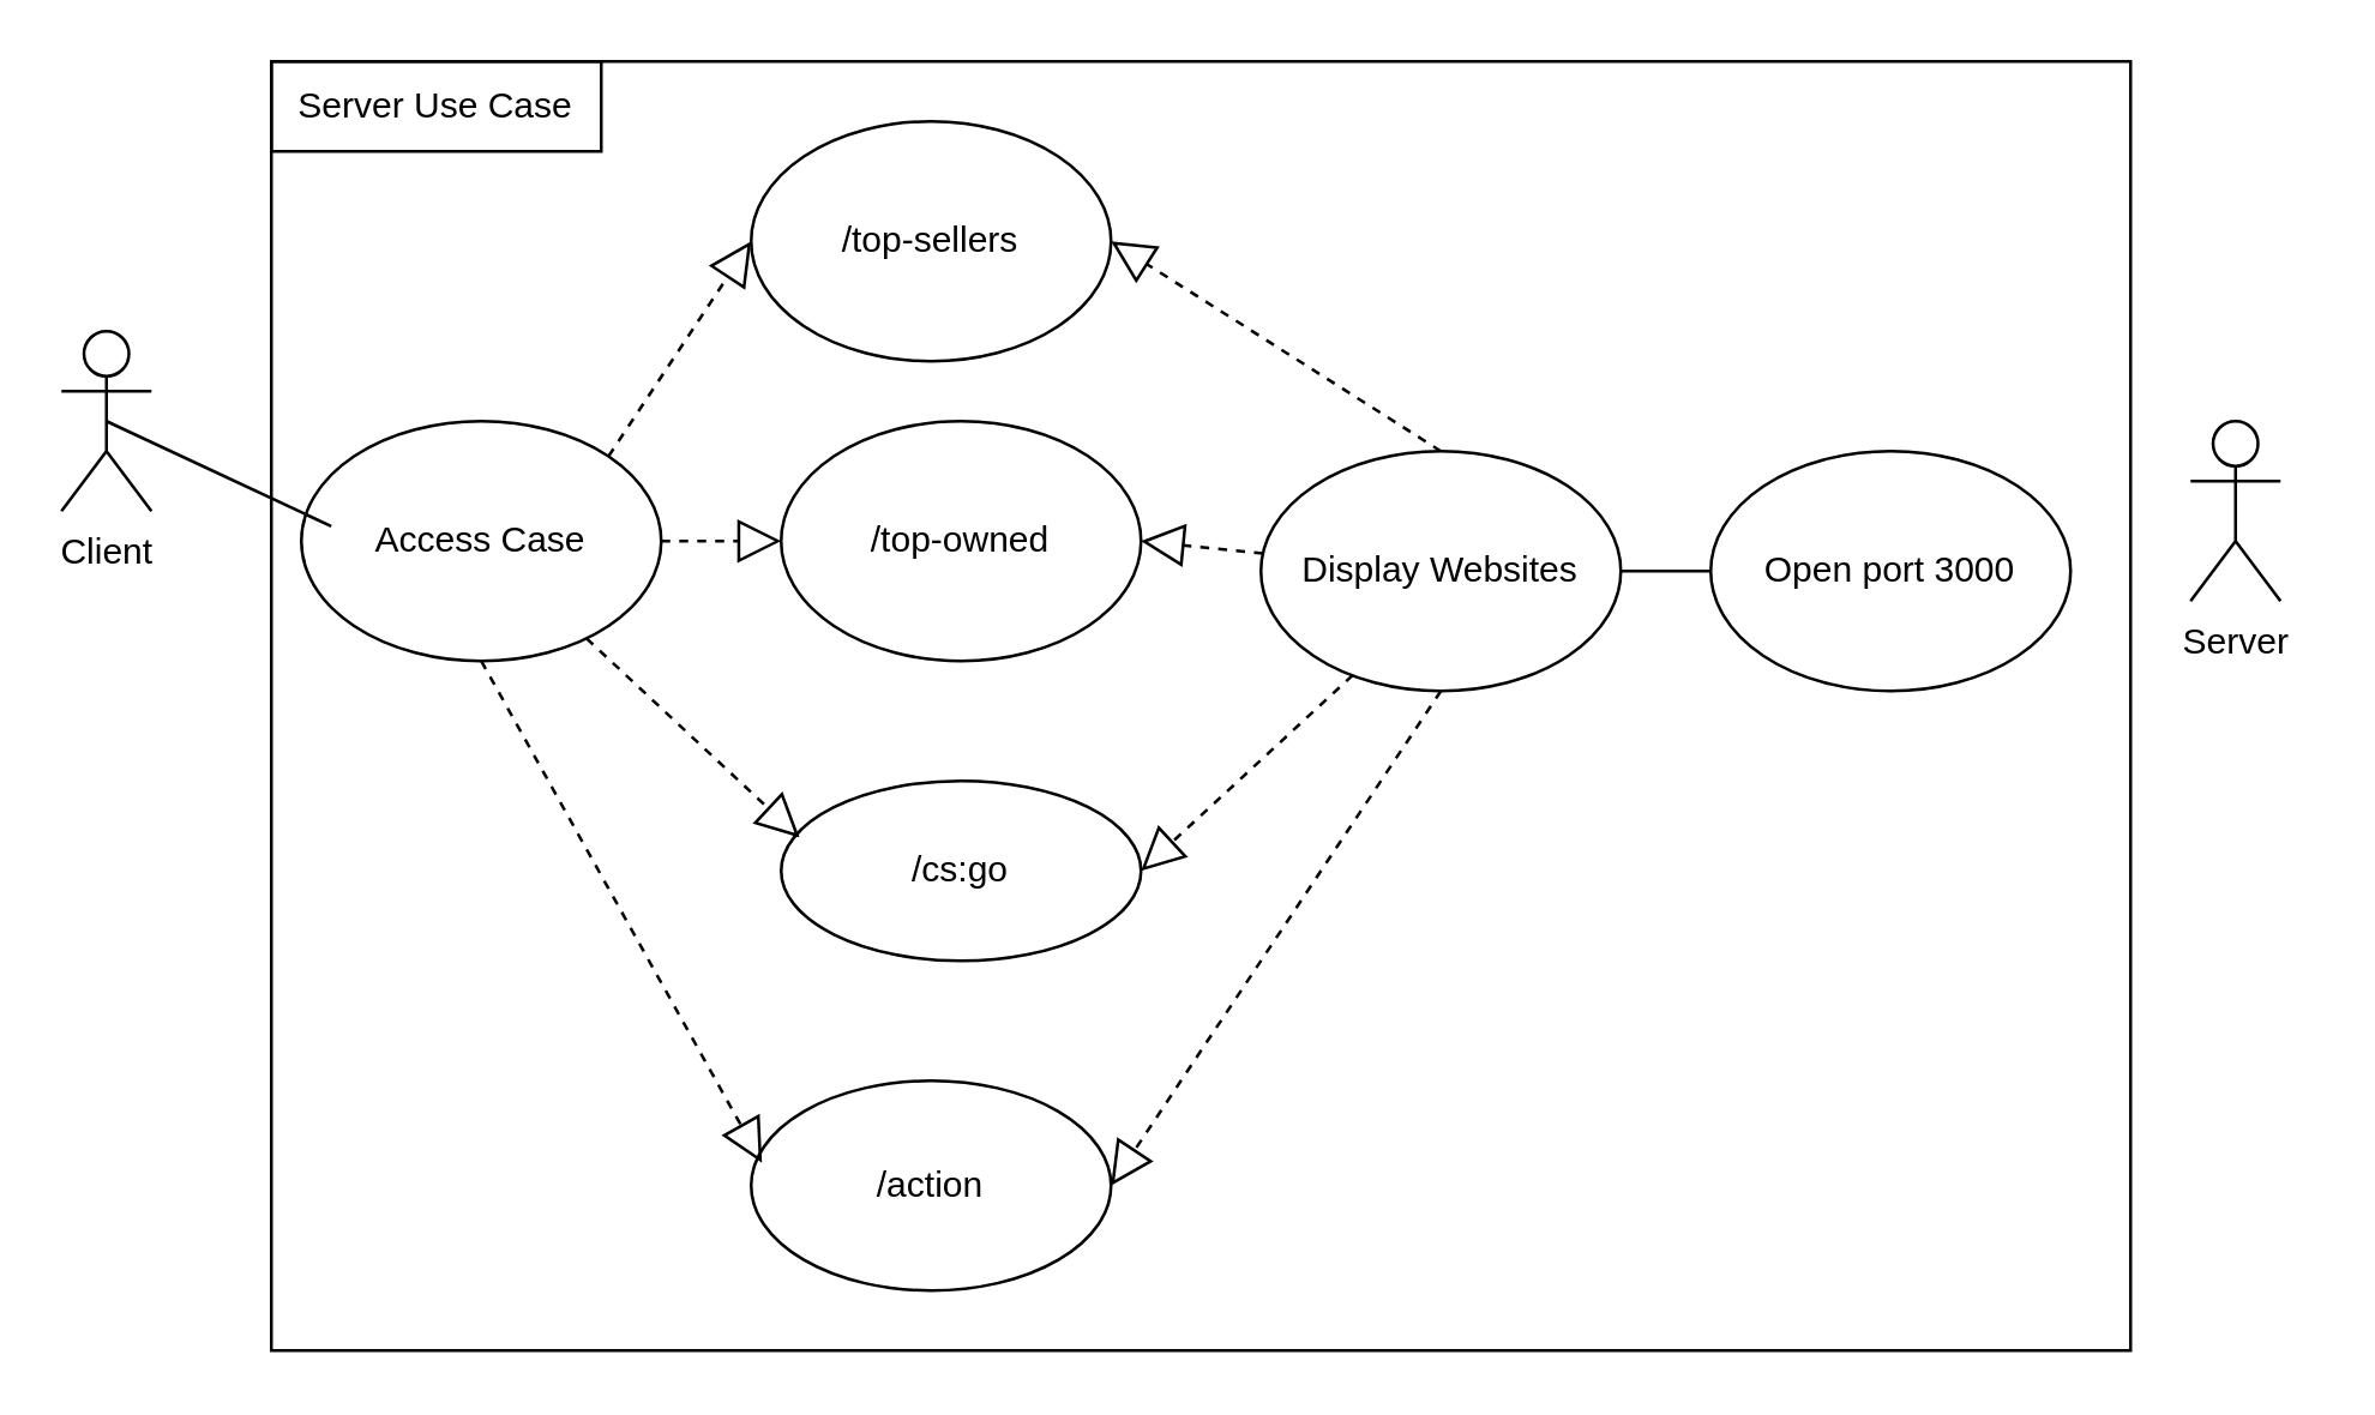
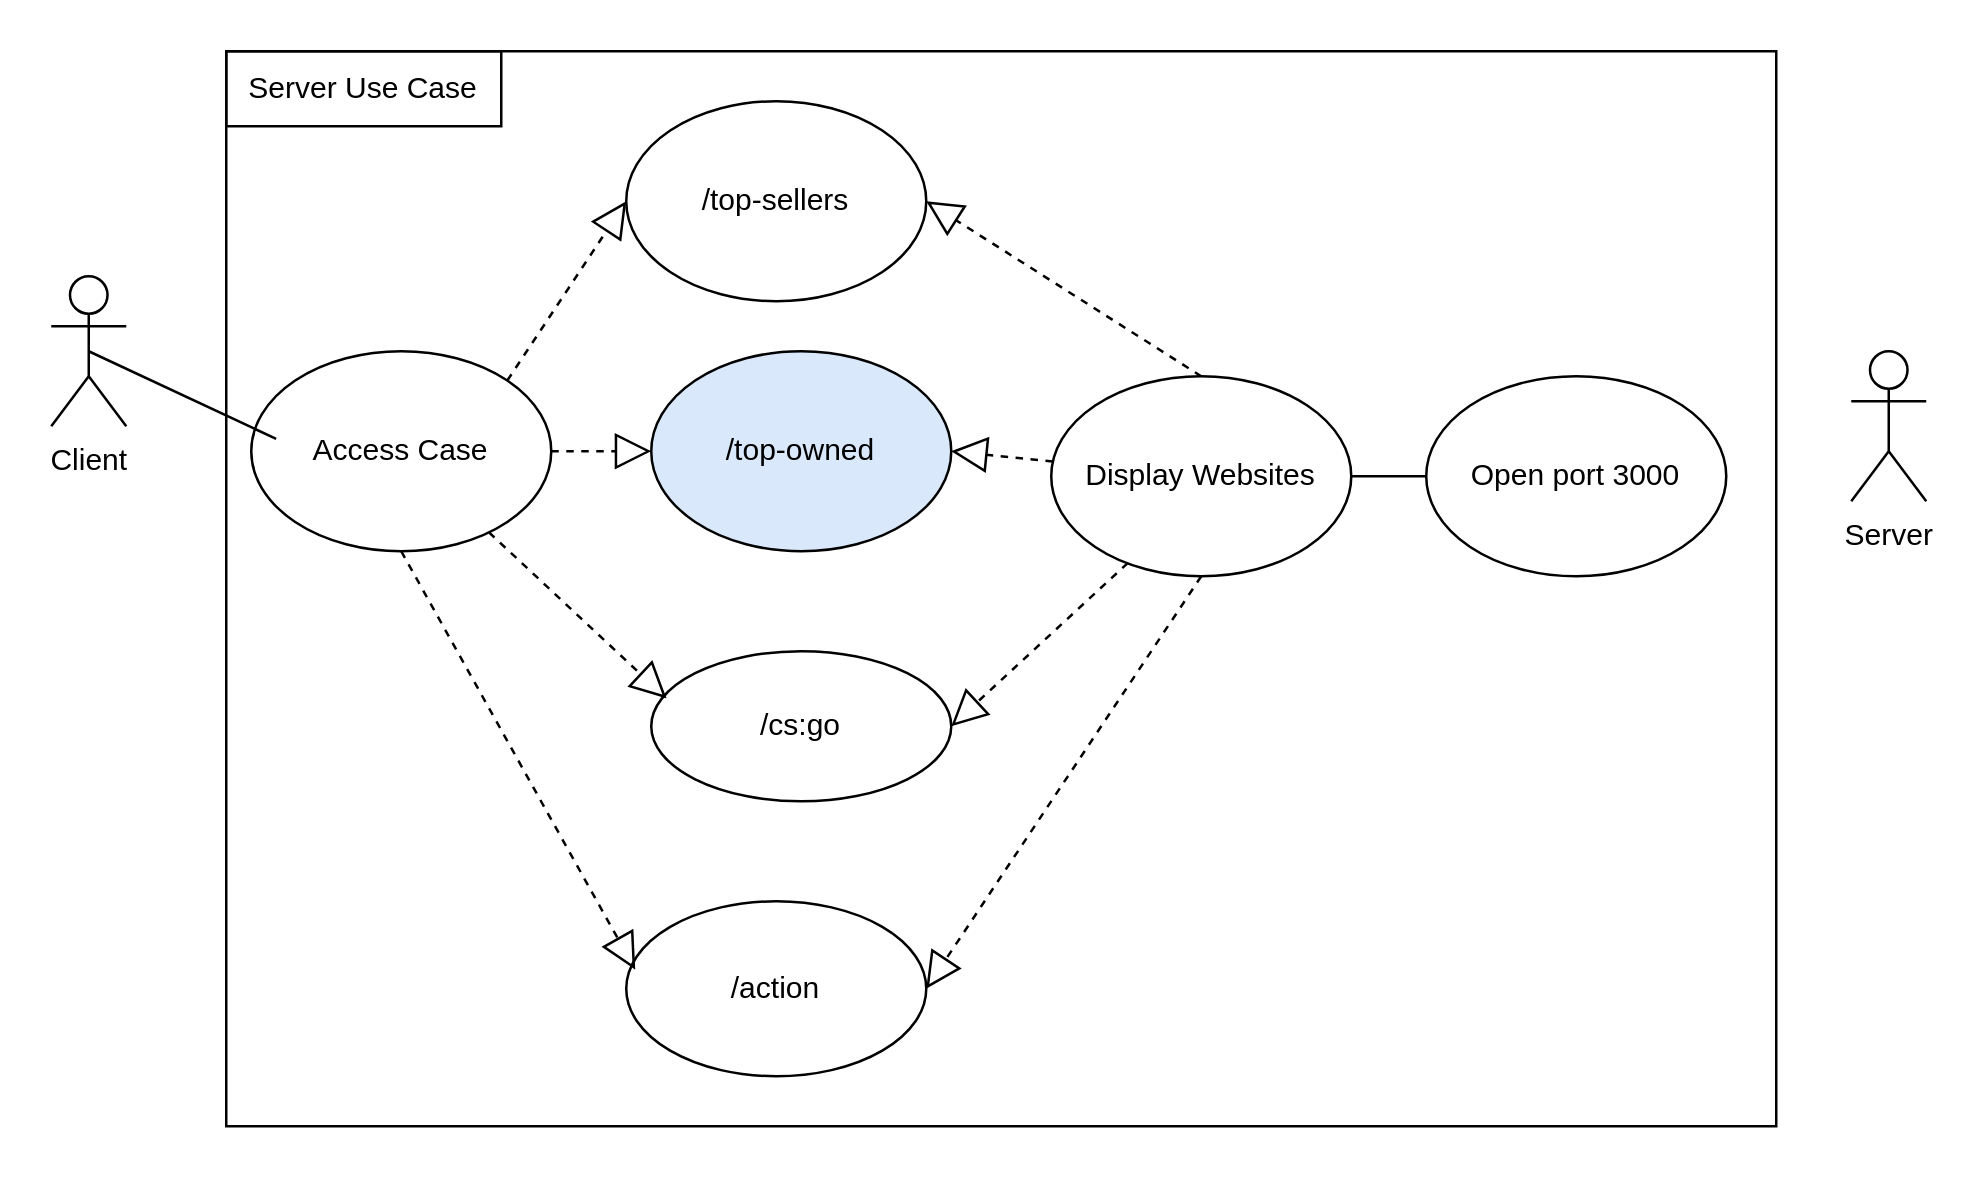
  <mxCell id="0" />
  <mxCell id="1" parent="0" />
  <mxCell id="2" value="" style="rounded=0;whiteSpace=wrap;html=1;" parent="1" vertex="1"><mxGeometry x="90" y="20" width="620" height="430" as="geometry" /></mxCell>
  <mxCell id="3" value="/action" style="ellipse;whiteSpace=wrap;html=1;" parent="1" vertex="1"><mxGeometry x="250" y="360" width="120" height="70" as="geometry" /></mxCell>
  <mxCell id="4" value="Server Use Case" style="text;html=1;strokeColor=#000000;fillColor=none;align=center;verticalAlign=middle;whiteSpace=wrap;rounded=0;shadow=0;" parent="1" vertex="1"><mxGeometry x="90" y="20" width="110" height="30" as="geometry" /></mxCell>
  <mxCell id="5" value="Client" style="shape=umlActor;verticalLabelPosition=bottom;labelBackgroundColor=#ffffff;verticalAlign=top;html=1;outlineConnect=0;" parent="1" vertex="1"><mxGeometry x="20" y="110" width="30" height="60" as="geometry" /></mxCell>
- <mxCell id="6" value="Server" style="shape=umlActor;verticalLabelPosition=bottom;labelBackgroundColor=#ffffff;verticalAlign=top;html=1;outlineConnect=0;" parent="1" vertex="1"><mxGeometry x="730" y="140" width="30" height="60" as="geometry" /></mxCell>
+ <mxCell id="6" value="Server" style="shape=umlActor;verticalLabelPosition=bottom;labelBackgroundColor=#ffffff;verticalAlign=top;html=1;outlineConnect=0;" parent="1" vertex="1"><mxGeometry x="740" y="140" width="30" height="60" as="geometry" /></mxCell>
  <mxCell id="7" value="Access Case" style="ellipse;whiteSpace=wrap;html=1;" parent="1" vertex="1"><mxGeometry x="100" y="140" width="120" height="80" as="geometry" /></mxCell>
  <mxCell id="8" value="" style="endArrow=none;html=1;entryX=0.083;entryY=0.438;entryDx=0;entryDy=0;entryPerimeter=0;exitX=0.5;exitY=0.5;exitDx=0;exitDy=0;exitPerimeter=0;" parent="1" source="5" target="7" edge="1"><mxGeometry width="50" height="50" relative="1" as="geometry"><mxPoint x="10" y="190" as="sourcePoint" /><mxPoint x="60" y="140" as="targetPoint" /></mxGeometry></mxCell>
  <mxCell id="9" value="Display Websites" style="ellipse;whiteSpace=wrap;html=1;" parent="1" vertex="1"><mxGeometry x="420" y="150" width="120" height="80" as="geometry" /></mxCell>
  <mxCell id="10" value="" style="endArrow=none;html=1;entryX=0;entryY=0.5;entryDx=0;entryDy=0;exitX=1;exitY=0.5;exitDx=0;exitDy=0;" parent="1" source="9" target="22" edge="1"><mxGeometry width="50" height="50" relative="1" as="geometry"><mxPoint x="390" y="260" as="sourcePoint" /><mxPoint x="440" y="210" as="targetPoint" /></mxGeometry></mxCell>
- <mxCell id="11" value="/top-owned" style="ellipse;whiteSpace=wrap;html=1;" parent="1" vertex="1"><mxGeometry x="260" y="140" width="120" height="80" as="geometry" /></mxCell>
+ <mxCell id="11" value="/top-owned" style="ellipse;whiteSpace=wrap;html=1;fillColor=#dae8fc;" parent="1" vertex="1"><mxGeometry x="260" y="140" width="120" height="80" as="geometry" /></mxCell>
  <mxCell id="12" value="" style="endArrow=block;dashed=1;endFill=0;endSize=12;html=1;entryX=0;entryY=0.5;entryDx=0;entryDy=0;" parent="1" source="7" target="11" edge="1"><mxGeometry width="160" relative="1" as="geometry"><mxPoint x="340" y="170" as="sourcePoint" /><mxPoint x="500" y="170" as="targetPoint" /></mxGeometry></mxCell>
  <mxCell id="13" value="/cs:go" style="ellipse;whiteSpace=wrap;html=1;" parent="1" vertex="1"><mxGeometry x="260" y="260" width="120" height="60" as="geometry" /></mxCell>
  <mxCell id="14" value="" style="endArrow=block;dashed=1;endFill=0;endSize=12;html=1;entryX=1;entryY=0.5;entryDx=0;entryDy=0;" parent="1" source="9" target="11" edge="1"><mxGeometry width="160" relative="1" as="geometry"><mxPoint x="510" y="250" as="sourcePoint" /><mxPoint x="591.48" y="243.04" as="targetPoint" /></mxGeometry></mxCell>
  <mxCell id="15" value="/top-sellers" style="ellipse;whiteSpace=wrap;html=1;" parent="1" vertex="1"><mxGeometry x="250" y="40" width="120" height="80" as="geometry" /></mxCell>
  <mxCell id="16" value="" style="endArrow=block;dashed=1;endFill=0;endSize=12;html=1;entryX=0;entryY=0.5;entryDx=0;entryDy=0;exitX=1;exitY=0;exitDx=0;exitDy=0;" edge="1" parent="1" source="7" target="15"><mxGeometry width="160" relative="1" as="geometry"><mxPoint x="232.721" y="129.096" as="sourcePoint" /><mxPoint x="321.574" y="161.716" as="targetPoint" /></mxGeometry></mxCell>
  <mxCell id="17" value="" style="endArrow=block;dashed=1;endFill=0;endSize=12;html=1;exitX=0.5;exitY=1;exitDx=0;exitDy=0;entryX=0.03;entryY=0.391;entryDx=0;entryDy=0;entryPerimeter=0;" edge="1" parent="1" source="7" target="3"><mxGeometry width="160" relative="1" as="geometry"><mxPoint x="242.721" y="139.096" as="sourcePoint" /><mxPoint x="331.574" y="171.716" as="targetPoint" /></mxGeometry></mxCell>
  <mxCell id="18" value="" style="endArrow=block;dashed=1;endFill=0;endSize=12;html=1;entryX=0.051;entryY=0.314;entryDx=0;entryDy=0;entryPerimeter=0;" edge="1" parent="1" source="7" target="13"><mxGeometry width="160" relative="1" as="geometry"><mxPoint x="252.721" y="149.096" as="sourcePoint" /><mxPoint x="341.574" y="181.716" as="targetPoint" /></mxGeometry></mxCell>
  <mxCell id="19" value="" style="endArrow=block;dashed=1;endFill=0;endSize=12;html=1;entryX=1;entryY=0.5;entryDx=0;entryDy=0;exitX=0.5;exitY=0;exitDx=0;exitDy=0;" edge="1" parent="1" source="9" target="15"><mxGeometry width="160" relative="1" as="geometry"><mxPoint x="567.879" y="89.932" as="sourcePoint" /><mxPoint x="450" y="110" as="targetPoint" /></mxGeometry></mxCell>
  <mxCell id="20" value="" style="endArrow=block;dashed=1;endFill=0;endSize=12;html=1;entryX=1;entryY=0.5;entryDx=0;entryDy=0;exitX=0.255;exitY=0.934;exitDx=0;exitDy=0;exitPerimeter=0;" edge="1" parent="1" source="9" target="13"><mxGeometry width="160" relative="1" as="geometry"><mxPoint x="551.879" y="179.932" as="sourcePoint" /><mxPoint x="434" y="200" as="targetPoint" /></mxGeometry></mxCell>
  <mxCell id="21" value="" style="endArrow=block;dashed=1;endFill=0;endSize=12;html=1;entryX=1;entryY=0.5;entryDx=0;entryDy=0;exitX=0.5;exitY=1;exitDx=0;exitDy=0;" edge="1" parent="1" source="9" target="3"><mxGeometry width="160" relative="1" as="geometry"><mxPoint x="561.879" y="189.932" as="sourcePoint" /><mxPoint x="444" y="210" as="targetPoint" /></mxGeometry></mxCell>
  <mxCell id="22" value="Open port 3000" style="ellipse;whiteSpace=wrap;html=1;" vertex="1" parent="1"><mxGeometry x="570" y="150" width="120" height="80" as="geometry" /></mxCell>
